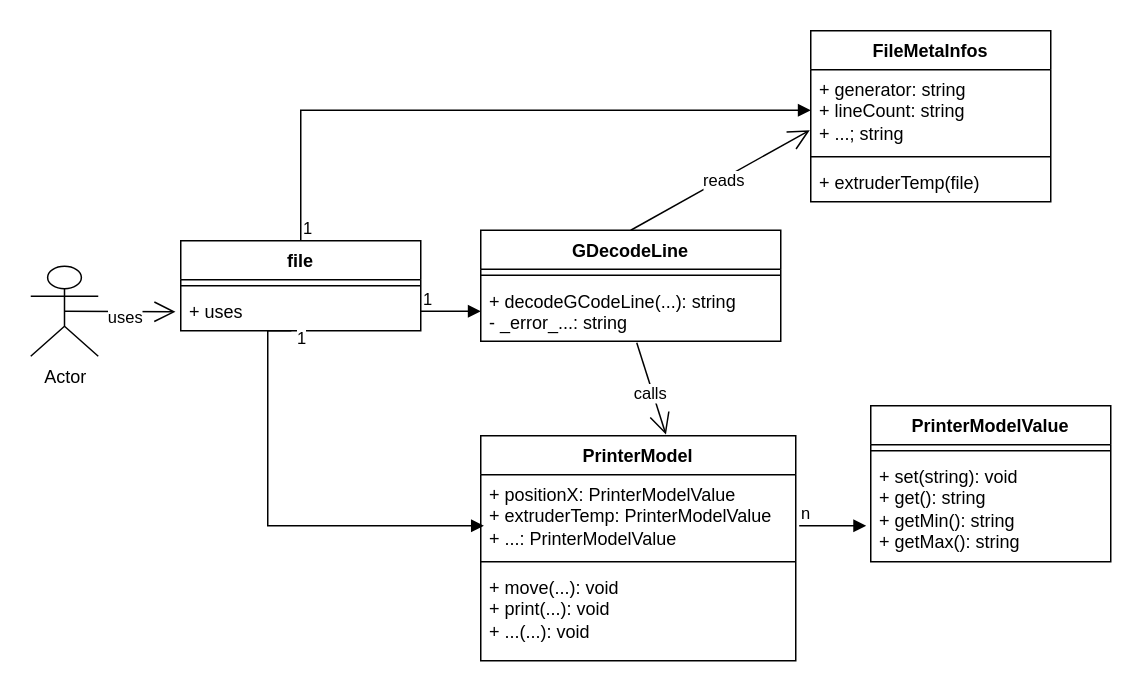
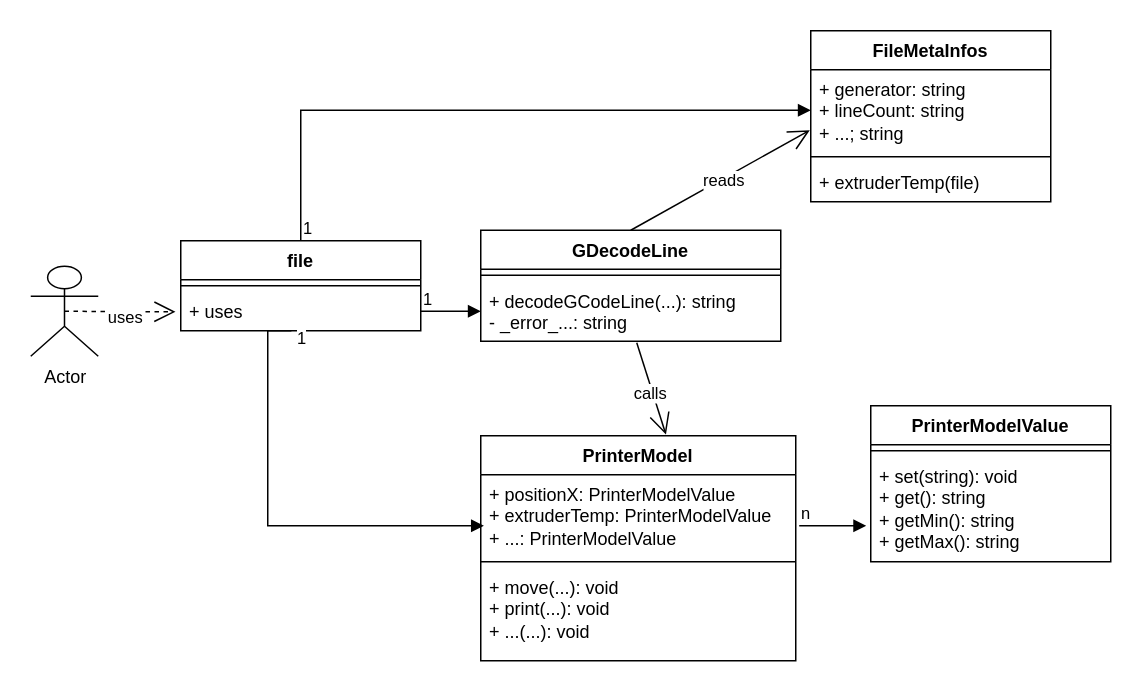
  <mxCell id="0" />
  <mxCell id="1" parent="0" />
  <mxCell id="2" value="file" style="swimlane;fontStyle=1;align=center;verticalAlign=top;childLayout=stackLayout;horizontal=1;startSize=26;horizontalStack=0;resizeParent=1;resizeParentMax=0;resizeLast=0;collapsible=1;marginBottom=0;whiteSpace=wrap;html=1;" vertex="1" parent="1"><mxGeometry x="120" y="160" width="160" height="60" as="geometry" /></mxCell>
  <mxCell id="3" value="" style="line;strokeWidth=1;fillColor=none;align=left;verticalAlign=middle;spacingTop=-1;spacingLeft=3;spacingRight=3;rotatable=0;labelPosition=right;points=[];portConstraint=eastwest;strokeColor=inherit;" vertex="1" parent="2"><mxGeometry y="26" width="160" height="8" as="geometry" /></mxCell>
  <mxCell id="4" value="+ uses" style="text;strokeColor=none;fillColor=none;align=left;verticalAlign=top;spacingLeft=4;spacingRight=4;overflow=hidden;rotatable=0;points=[[0,0.5],[1,0.5]];portConstraint=eastwest;whiteSpace=wrap;html=1;" vertex="1" parent="2"><mxGeometry y="34" width="160" height="26" as="geometry" /></mxCell>
  <mxCell id="5" value="FileMetaInfos" style="swimlane;fontStyle=1;align=center;verticalAlign=top;childLayout=stackLayout;horizontal=1;startSize=26;horizontalStack=0;resizeParent=1;resizeParentMax=0;resizeLast=0;collapsible=1;marginBottom=0;whiteSpace=wrap;html=1;" vertex="1" parent="1"><mxGeometry x="540" y="20" width="160" height="114" as="geometry" /></mxCell>
  <mxCell id="6" value="+ generator: string&lt;br&gt;+ lineCount: string&lt;br&gt;+ ...; string" style="text;strokeColor=none;fillColor=none;align=left;verticalAlign=top;spacingLeft=4;spacingRight=4;overflow=hidden;rotatable=0;points=[[0,0.5],[1,0.5]];portConstraint=eastwest;whiteSpace=wrap;html=1;" vertex="1" parent="5"><mxGeometry y="26" width="160" height="54" as="geometry" /></mxCell>
  <mxCell id="7" value="" style="line;strokeWidth=1;fillColor=none;align=left;verticalAlign=middle;spacingTop=-1;spacingLeft=3;spacingRight=3;rotatable=0;labelPosition=right;points=[];portConstraint=eastwest;strokeColor=inherit;" vertex="1" parent="5"><mxGeometry y="80" width="160" height="8" as="geometry" /></mxCell>
  <mxCell id="8" value="+ extruderTemp(file)" style="text;strokeColor=none;fillColor=none;align=left;verticalAlign=top;spacingLeft=4;spacingRight=4;overflow=hidden;rotatable=0;points=[[0,0.5],[1,0.5]];portConstraint=eastwest;whiteSpace=wrap;html=1;" vertex="1" parent="5"><mxGeometry y="88" width="160" height="26" as="geometry" /></mxCell>
  <mxCell id="9" value="PrinterModelValue" style="swimlane;fontStyle=1;align=center;verticalAlign=top;childLayout=stackLayout;horizontal=1;startSize=26;horizontalStack=0;resizeParent=1;resizeParentMax=0;resizeLast=0;collapsible=1;marginBottom=0;whiteSpace=wrap;html=1;" vertex="1" parent="1"><mxGeometry x="580" y="270" width="160" height="104" as="geometry" /></mxCell>
  <mxCell id="10" value="" style="line;strokeWidth=1;fillColor=none;align=left;verticalAlign=middle;spacingTop=-1;spacingLeft=3;spacingRight=3;rotatable=0;labelPosition=right;points=[];portConstraint=eastwest;strokeColor=inherit;" vertex="1" parent="9"><mxGeometry y="26" width="160" height="8" as="geometry" /></mxCell>
  <mxCell id="11" value="+ set(string): void&lt;br&gt;+ get(): string&lt;br&gt;+ getMin(): string&lt;br&gt;+ getMax(): string" style="text;strokeColor=none;fillColor=none;align=left;verticalAlign=top;spacingLeft=4;spacingRight=4;overflow=hidden;rotatable=0;points=[[0,0.5],[1,0.5]];portConstraint=eastwest;whiteSpace=wrap;html=1;" vertex="1" parent="9"><mxGeometry y="34" width="160" height="70" as="geometry" /></mxCell>
  <mxCell id="12" value="GDecodeLine" style="swimlane;fontStyle=1;align=center;verticalAlign=top;childLayout=stackLayout;horizontal=1;startSize=26;horizontalStack=0;resizeParent=1;resizeParentMax=0;resizeLast=0;collapsible=1;marginBottom=0;whiteSpace=wrap;html=1;" vertex="1" parent="1"><mxGeometry x="320" y="153" width="200" height="74" as="geometry" /></mxCell>
  <mxCell id="13" value="" style="line;strokeWidth=1;fillColor=none;align=left;verticalAlign=middle;spacingTop=-1;spacingLeft=3;spacingRight=3;rotatable=0;labelPosition=right;points=[];portConstraint=eastwest;strokeColor=inherit;" vertex="1" parent="12"><mxGeometry y="26" width="200" height="8" as="geometry" /></mxCell>
  <mxCell id="14" value="+&amp;nbsp;&lt;span class=&quot;token function&quot;&gt;decodeGCodeLine&lt;/span&gt;&lt;span class=&quot;token punctuation&quot;&gt;&lt;/span&gt;(...): string&lt;br&gt;- _error_...: string" style="text;strokeColor=none;fillColor=none;align=left;verticalAlign=top;spacingLeft=4;spacingRight=4;overflow=hidden;rotatable=0;points=[[0,0.5],[1,0.5]];portConstraint=eastwest;whiteSpace=wrap;html=1;" vertex="1" parent="12"><mxGeometry y="34" width="200" height="40" as="geometry" /></mxCell>
  <mxCell id="15" value="Actor" style="shape=umlActor;verticalLabelPosition=bottom;verticalAlign=top;html=1;" vertex="1" parent="1"><mxGeometry x="20" y="177" width="45" height="60" as="geometry" /></mxCell>
  <mxCell id="16" value="" style="endArrow=block;endFill=1;html=1;edgeStyle=orthogonalEdgeStyle;align=left;verticalAlign=top;rounded=0;" edge="1" parent="1" source="2" target="6"><mxGeometry x="-0.461" y="-10" relative="1" as="geometry"><mxPoint x="80" y="130" as="sourcePoint" /><mxPoint x="140" y="330" as="targetPoint" /><mxPoint as="offset" /></mxGeometry></mxCell>
  <mxCell id="17" value="1" style="edgeLabel;resizable=0;html=1;align=left;verticalAlign=bottom;" connectable="0" vertex="1" parent="16"><mxGeometry x="-1" relative="1" as="geometry" /></mxCell>
  <mxCell id="18" value="" style="endArrow=block;endFill=1;html=1;edgeStyle=orthogonalEdgeStyle;align=left;verticalAlign=top;rounded=0;entryX=0;entryY=0.5;entryDx=0;entryDy=0;exitX=1;exitY=0.5;exitDx=0;exitDy=0;" edge="1" parent="1" source="4" target="14"><mxGeometry x="0.038" y="-10" relative="1" as="geometry"><mxPoint x="170" y="150" as="sourcePoint" /><mxPoint x="220" y="229" as="targetPoint" /><mxPoint as="offset" /></mxGeometry></mxCell>
  <mxCell id="19" value="1" style="edgeLabel;resizable=0;html=1;align=left;verticalAlign=bottom;" connectable="0" vertex="1" parent="18"><mxGeometry x="-1" relative="1" as="geometry" /></mxCell>
  <mxCell id="20" value="" style="endArrow=block;endFill=1;html=1;edgeStyle=orthogonalEdgeStyle;align=left;verticalAlign=top;rounded=0;exitX=1.011;exitY=0.642;exitDx=0;exitDy=0;entryX=-0.019;entryY=0.657;entryDx=0;entryDy=0;entryPerimeter=0;exitPerimeter=0;" edge="1" parent="1" source="31" target="11"><mxGeometry x="-0.461" y="-10" relative="1" as="geometry"><mxPoint x="530" y="254" as="sourcePoint" /><mxPoint x="510" y="430" as="targetPoint" /><mxPoint as="offset" /><Array as="points"><mxPoint x="577" y="351" /></Array></mxGeometry></mxCell>
  <mxCell id="21" value="n" style="edgeLabel;resizable=0;html=1;align=left;verticalAlign=bottom;" connectable="0" vertex="1" parent="20"><mxGeometry x="-1" relative="1" as="geometry" /></mxCell>
  <mxCell id="22" value="" style="endArrow=block;endFill=1;html=1;edgeStyle=orthogonalEdgeStyle;align=left;verticalAlign=top;rounded=0;entryX=0.01;entryY=0.629;entryDx=0;entryDy=0;exitX=0.461;exitY=0.999;exitDx=0;exitDy=0;exitPerimeter=0;entryPerimeter=0;" edge="1" parent="1" source="4" target="31"><mxGeometry x="-0.461" y="-10" relative="1" as="geometry"><mxPoint x="130" y="217" as="sourcePoint" /><mxPoint x="330" y="254" as="targetPoint" /><mxPoint as="offset" /><Array as="points"><mxPoint x="178" y="220" /><mxPoint x="178" y="350" /></Array></mxGeometry></mxCell>
  <mxCell id="23" value="1" style="edgeLabel;resizable=0;html=1;align=left;verticalAlign=bottom;" connectable="0" vertex="1" parent="22"><mxGeometry x="-1" relative="1" as="geometry"><mxPoint x="2" y="13" as="offset" /></mxGeometry></mxCell>
  <mxCell id="24" value="r" style="endArrow=open;endFill=1;endSize=12;html=1;rounded=0;entryX=-0.004;entryY=0.746;entryDx=0;entryDy=0;entryPerimeter=0;exitX=0.5;exitY=0;exitDx=0;exitDy=0;" edge="1" parent="1" source="12" target="6"><mxGeometry width="160" relative="1" as="geometry"><mxPoint x="260" y="420" as="sourcePoint" /><mxPoint x="420" y="420" as="targetPoint" /></mxGeometry></mxCell>
  <mxCell id="25" value="reads" style="edgeLabel;html=1;align=center;verticalAlign=middle;resizable=0;points=[];" vertex="1" connectable="0" parent="24"><mxGeometry x="0.021" relative="1" as="geometry"><mxPoint y="1" as="offset" /></mxGeometry></mxCell>
  <mxCell id="26" value="" style="endArrow=open;endFill=1;endSize=12;html=1;rounded=0;entryX=0.588;entryY=-0.005;entryDx=0;entryDy=0;exitX=0.52;exitY=1.025;exitDx=0;exitDy=0;exitPerimeter=0;entryPerimeter=0;" edge="1" parent="1" source="14" target="30"><mxGeometry width="160" relative="1" as="geometry"><mxPoint x="260" y="420" as="sourcePoint" /><mxPoint x="460" y="320" as="targetPoint" /></mxGeometry></mxCell>
  <mxCell id="27" value="calls" style="edgeLabel;html=1;align=center;verticalAlign=middle;resizable=0;points=[];" vertex="1" connectable="0" parent="26"><mxGeometry x="0.058" y="-2" relative="1" as="geometry"><mxPoint as="offset" /></mxGeometry></mxCell>
- <mxCell id="28" value="" style="endArrow=open;endFill=1;endSize=12;html=1;rounded=0;entryX=-0.022;entryY=0.516;entryDx=0;entryDy=0;entryPerimeter=0;exitX=0.5;exitY=0.5;exitDx=0;exitDy=0;exitPerimeter=0;" edge="1" parent="1" source="15" target="4"><mxGeometry width="160" relative="1" as="geometry"><mxPoint x="-130" y="200" as="sourcePoint" /><mxPoint x="420" y="420" as="targetPoint" /></mxGeometry></mxCell>
+ <mxCell id="28" value="" style="endArrow=open;endFill=1;endSize=12;html=1;rounded=0;entryX=-0.022;entryY=0.516;entryDx=0;entryDy=0;entryPerimeter=0;exitX=0.5;exitY=0.5;exitDx=0;exitDy=0;exitPerimeter=0;dashed=1;" edge="1" parent="1" source="15" target="4"><mxGeometry width="160" relative="1" as="geometry"><mxPoint x="-130" y="200" as="sourcePoint" /><mxPoint x="420" y="420" as="targetPoint" /></mxGeometry></mxCell>
  <mxCell id="29" value="uses" style="edgeLabel;html=1;align=center;verticalAlign=middle;resizable=0;points=[];" vertex="1" connectable="0" parent="28"><mxGeometry x="0.081" y="-3" relative="1" as="geometry"><mxPoint as="offset" /></mxGeometry></mxCell>
  <mxCell id="30" value="PrinterModel" style="swimlane;fontStyle=1;align=center;verticalAlign=top;childLayout=stackLayout;horizontal=1;startSize=26;horizontalStack=0;resizeParent=1;resizeParentMax=0;resizeLast=0;collapsible=1;marginBottom=0;whiteSpace=wrap;html=1;" vertex="1" parent="1"><mxGeometry x="320" y="290" width="210" height="150" as="geometry" /></mxCell>
  <mxCell id="31" value="+ &lt;span class=&quot;token plain&quot;&gt;positionX: PrinterModelValue&lt;br&gt;+&amp;nbsp;extruderTemp: PrinterModelValue&lt;br&gt;&lt;/span&gt;&lt;span class=&quot;token operator&quot;&gt;+ ...: PrinterModelValue&lt;br&gt;&lt;/span&gt;" style="text;strokeColor=none;fillColor=none;align=left;verticalAlign=top;spacingLeft=4;spacingRight=4;overflow=hidden;rotatable=0;points=[[0,0.5],[1,0.5]];portConstraint=eastwest;whiteSpace=wrap;html=1;" vertex="1" parent="30"><mxGeometry y="26" width="210" height="54" as="geometry" /></mxCell>
  <mxCell id="32" value="" style="line;strokeWidth=1;fillColor=none;align=left;verticalAlign=middle;spacingTop=-1;spacingLeft=3;spacingRight=3;rotatable=0;labelPosition=right;points=[];portConstraint=eastwest;strokeColor=inherit;" vertex="1" parent="30"><mxGeometry y="80" width="210" height="8" as="geometry" /></mxCell>
  <mxCell id="33" value="+ move(...): void&lt;br style=&quot;border-color: var(--border-color);&quot;&gt;+ print(...): void&lt;br style=&quot;border-color: var(--border-color);&quot;&gt;+ ...(...): void" style="text;strokeColor=none;fillColor=none;align=left;verticalAlign=top;spacingLeft=4;spacingRight=4;overflow=hidden;rotatable=0;points=[[0,0.5],[1,0.5]];portConstraint=eastwest;whiteSpace=wrap;html=1;" vertex="1" parent="30"><mxGeometry y="88" width="210" height="62" as="geometry" /></mxCell>
